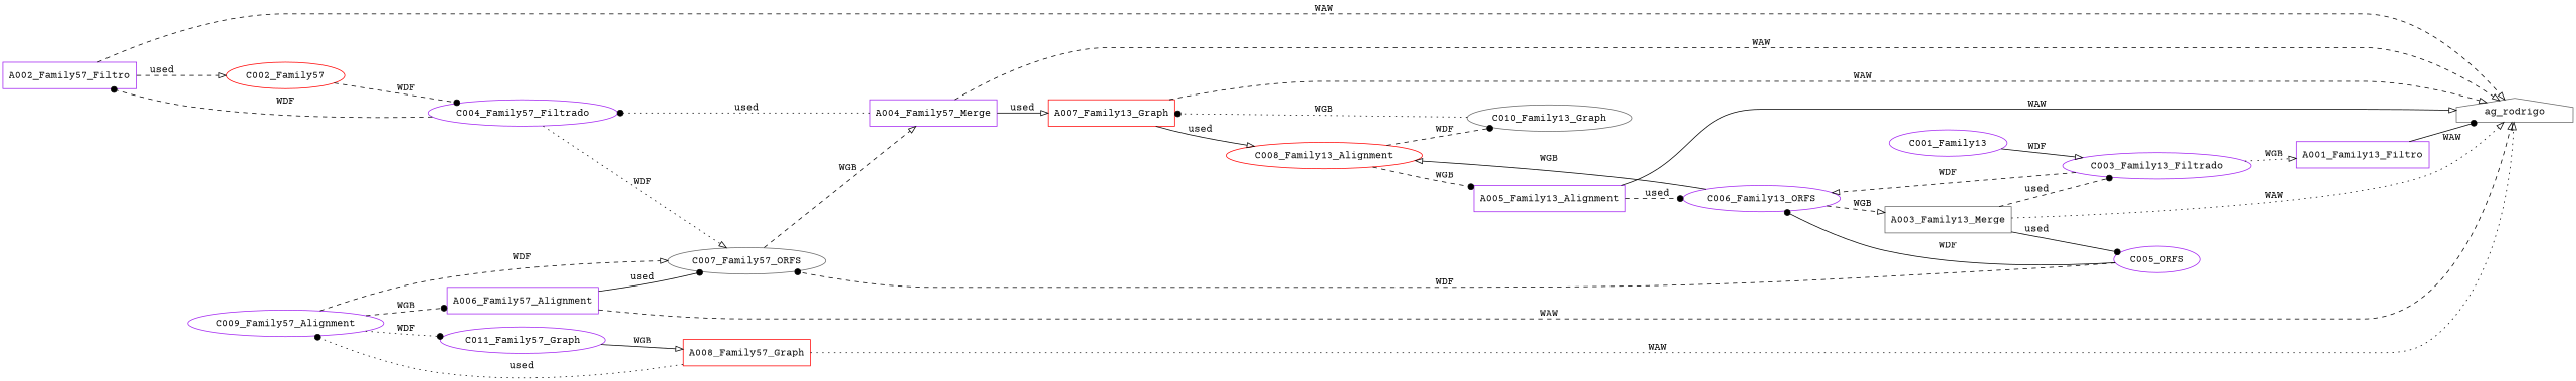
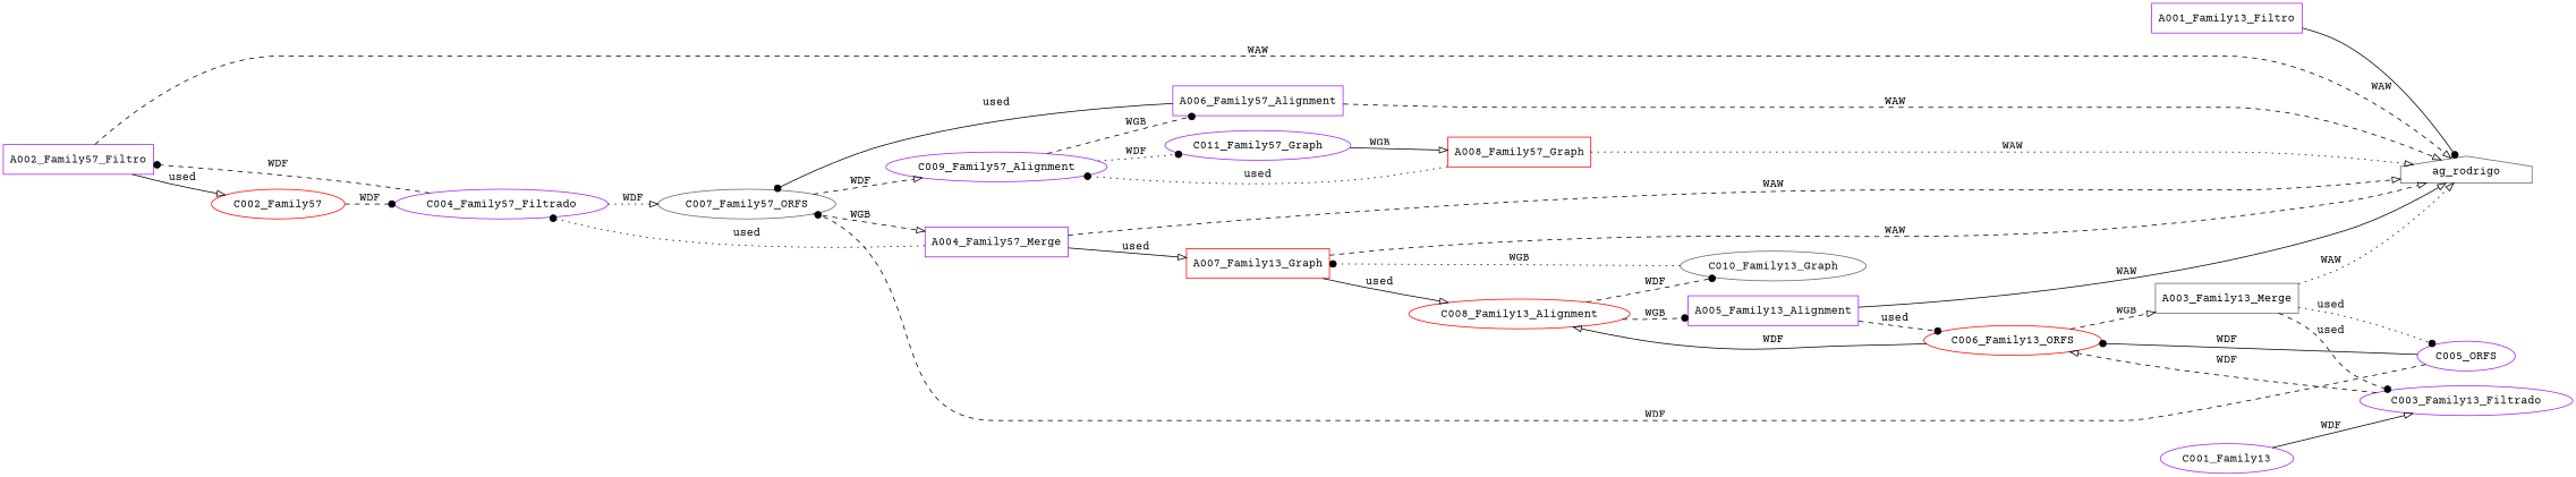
  digraph {
    fontname="Courier Prime"
    fontsize=36
    rankdir=LR
    node [color=purple distortion=0.0 fontname="Courier Prime" orientation=0.0 shape=ellipse skew=0.0]
    edge [arrowhead=onormal fontname="Courier Prime" style=dashed]
    A001_Family13_Filtro [shape=box]
    ag_rodrigo [color=gray40 shape=house]
    C001_Family13
    C003_Family13_Filtrado
    A002_Family57_Filtro [shape=box]
    C002_Family57 [color=red]
    C004_Family57_Filtrado
    A003_Family13_Merge [color=gray40 shape=box]
    C005_ORFS
-   C006_Family13_ORFS
+   C006_Family13_ORFS [color=red]
    C007_Family57_ORFS [color=gray40]
    A004_Family57_Merge [shape=box]
    A007_Family13_Graph [color=red shape=box]
    A005_Family13_Alignment [shape=box]
    C008_Family13_Alignment [color=red]
    A006_Family57_Alignment [shape=box]
    C009_Family57_Alignment
    C010_Family13_Graph [color=gray40]
    A008_Family57_Graph [color=red shape=box]
    C011_Family57_Graph
    A001_Family13_Filtro -> ag_rodrigo [arrowhead=dot style=solid xlabel=WAW]
    C001_Family13 -> C003_Family13_Filtrado [label=WDF style=solid]
-   C003_Family13_Filtrado -> A001_Family13_Filtro [label=WGB style=dotted]
    C003_Family13_Filtrado -> C006_Family13_ORFS [label=WDF]
    A002_Family57_Filtro -> ag_rodrigo [label=WAW]
-   A002_Family57_Filtro -> C002_Family57 [label=used]
+   A002_Family57_Filtro -> C002_Family57 [label=used style=solid]
    C002_Family57 -> C004_Family57_Filtrado [arrowhead=dot label=WDF]
    C004_Family57_Filtrado -> A002_Family57_Filtro [arrowhead=dot label=WDF]
    C004_Family57_Filtrado -> C007_Family57_ORFS [label=WDF style=dotted]
    A003_Family13_Merge -> ag_rodrigo [label=WAW style=dotted]
    A003_Family13_Merge -> C003_Family13_Filtrado [arrowhead=dot label=used]
-   A003_Family13_Merge -> C005_ORFS [arrowhead=dot label=used style=solid]
+   A003_Family13_Merge -> C005_ORFS [arrowhead=dot label=used style=dotted]
    C005_ORFS -> C006_Family13_ORFS [arrowhead=dot label=WDF style=solid]
    C005_ORFS -> C007_Family57_ORFS [arrowhead=dot label=WDF]
    C006_Family13_ORFS -> A003_Family13_Merge [label=WGB]
-   C006_Family13_ORFS -> C008_Family13_Alignment [label=WGB style=solid]
+   C006_Family13_ORFS -> C008_Family13_Alignment [label=WDF style=solid]
    C007_Family57_ORFS -> A004_Family57_Merge [label=WGB]
-   C009_Family57_Alignment -> C007_Family57_ORFS [label=WDF]
+   C007_Family57_ORFS -> C009_Family57_Alignment [label=WDF]
    A004_Family57_Merge -> ag_rodrigo [label=WAW]
    A004_Family57_Merge -> C004_Family57_Filtrado [arrowhead=dot label=used style=dotted]
    A004_Family57_Merge -> A007_Family13_Graph [label=used style=solid]
    A007_Family13_Graph -> ag_rodrigo [label=WAW]
    A007_Family13_Graph -> C008_Family13_Alignment [label=used style=solid]
    A005_Family13_Alignment -> ag_rodrigo [label=WAW style=solid]
    A005_Family13_Alignment -> C006_Family13_ORFS [arrowhead=dot label=used]
    C008_Family13_Alignment -> A005_Family13_Alignment [arrowhead=dot label=WGB]
    C008_Family13_Alignment -> C010_Family13_Graph [arrowhead=dot label=WDF]
    A006_Family57_Alignment -> ag_rodrigo [label=WAW]
    A006_Family57_Alignment -> C007_Family57_ORFS [arrowhead=dot label=used style=solid]
    C009_Family57_Alignment -> A006_Family57_Alignment [arrowhead=dot label=WGB]
    C009_Family57_Alignment -> C011_Family57_Graph [arrowhead=dot label=WDF style=dotted]
    C010_Family13_Graph -> A007_Family13_Graph [arrowhead=dot label=WGB style=dotted]
    A008_Family57_Graph -> ag_rodrigo [label=WAW style=dotted]
    A008_Family57_Graph -> C009_Family57_Alignment [arrowhead=dot label=used style=dotted]
    C011_Family57_Graph -> A008_Family57_Graph [label=WGB style=solid]
  }
